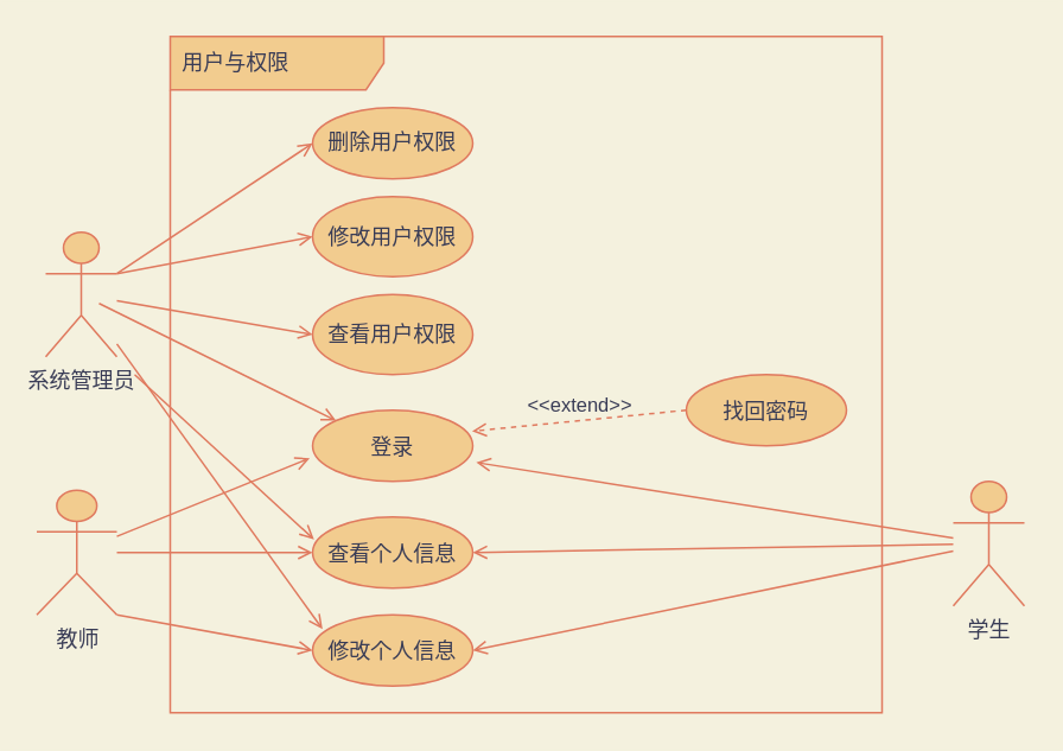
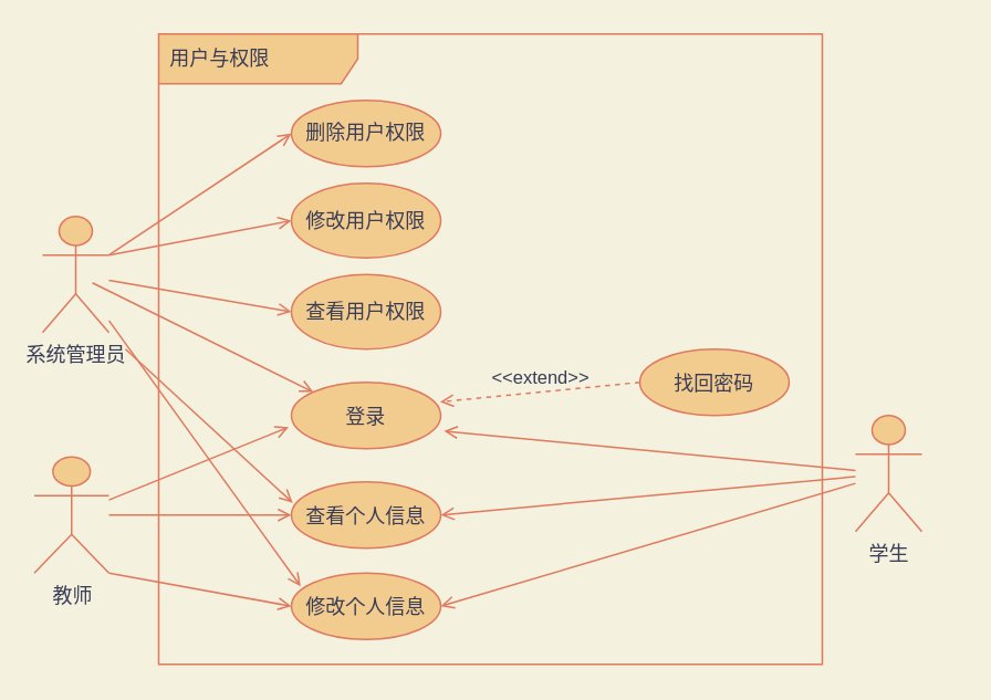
  <mxCell id="0" />
  <mxCell id="1" parent="0" />
  <mxCell id="2" value="系统管理员" style="shape=umlActor;verticalLabelPosition=bottom;verticalAlign=top;html=1;outlineConnect=0;fillColor=#F2CC8F;strokeColor=#E07A5F;fontColor=#393C56;" parent="1" vertex="1"><mxGeometry x="25" y="130" width="40" height="70" as="geometry" /></mxCell>
  <mxCell id="3" value="教师" style="shape=umlActor;verticalLabelPosition=bottom;verticalAlign=top;html=1;outlineConnect=0;fillColor=#F2CC8F;strokeColor=#E07A5F;fontColor=#393C56;" parent="1" vertex="1"><mxGeometry x="20" y="275" width="45" height="70" as="geometry" /></mxCell>
  <mxCell id="4" value="登录" style="ellipse;fillColor=#F2CC8F;strokeColor=#E07A5F;fontColor=#393C56;" parent="1" vertex="1"><mxGeometry x="175" y="230" width="90" height="40" as="geometry" /></mxCell>
  <mxCell id="5" value="" style="endArrow=open;startArrow=none;endFill=0;startFill=0;html=1;verticalAlign=bottom;labelBackgroundColor=none;strokeWidth=1;rounded=0;entryX=0;entryY=0;entryDx=0;entryDy=0;strokeColor=#E07A5F;fontColor=#393C56;" parent="1" target="4" edge="1"><mxGeometry width="160" relative="1" as="geometry"><mxPoint x="55" y="170" as="sourcePoint" /><mxPoint x="385" y="330" as="targetPoint" /></mxGeometry></mxCell>
  <mxCell id="6" value="" style="endArrow=open;startArrow=none;endFill=0;startFill=0;html=1;verticalAlign=bottom;labelBackgroundColor=none;strokeWidth=1;rounded=0;entryX=-0.018;entryY=0.675;entryDx=0;entryDy=0;entryPerimeter=0;strokeColor=#E07A5F;fontColor=#393C56;" parent="1" source="3" target="4" edge="1"><mxGeometry width="160" relative="1" as="geometry"><mxPoint x="65" y="180" as="sourcePoint" /><mxPoint x="198.18" y="245.858" as="targetPoint" /></mxGeometry></mxCell>
  <mxCell id="7" value="查看个人信息" style="ellipse;fillColor=#F2CC8F;strokeColor=#E07A5F;fontColor=#393C56;" parent="1" vertex="1"><mxGeometry x="175" y="290" width="90" height="40" as="geometry" /></mxCell>
  <mxCell id="8" value="修改个人信息" style="ellipse;fillColor=#F2CC8F;strokeColor=#E07A5F;fontColor=#393C56;" parent="1" vertex="1"><mxGeometry x="175" y="345" width="90" height="40" as="geometry" /></mxCell>
  <mxCell id="9" value="" style="endArrow=open;startArrow=none;endFill=0;startFill=0;html=1;verticalAlign=bottom;labelBackgroundColor=none;strokeWidth=1;rounded=0;entryX=0.009;entryY=0.315;entryDx=0;entryDy=0;entryPerimeter=0;strokeColor=#E07A5F;fontColor=#393C56;" parent="1" target="7" edge="1"><mxGeometry width="160" relative="1" as="geometry"><mxPoint x="75" y="210" as="sourcePoint" /><mxPoint x="183.38" y="267" as="targetPoint" /></mxGeometry></mxCell>
  <mxCell id="10" value="" style="endArrow=open;startArrow=none;endFill=0;startFill=0;html=1;verticalAlign=bottom;labelBackgroundColor=none;strokeWidth=1;rounded=0;entryX=0;entryY=0.5;entryDx=0;entryDy=0;strokeColor=#E07A5F;fontColor=#393C56;" parent="1" source="3" target="7" edge="1"><mxGeometry width="160" relative="1" as="geometry"><mxPoint x="85" y="320.889" as="sourcePoint" /><mxPoint x="193.38" y="277" as="targetPoint" /></mxGeometry></mxCell>
  <mxCell id="11" value="" style="endArrow=open;startArrow=none;endFill=0;startFill=0;html=1;verticalAlign=bottom;labelBackgroundColor=none;strokeWidth=1;rounded=0;entryX=0;entryY=0.5;entryDx=0;entryDy=0;exitX=1;exitY=1;exitDx=0;exitDy=0;exitPerimeter=0;strokeColor=#E07A5F;fontColor=#393C56;" parent="1" source="3" target="8" edge="1"><mxGeometry width="160" relative="1" as="geometry"><mxPoint x="85" y="220" as="sourcePoint" /><mxPoint x="185.81" y="312.6" as="targetPoint" /></mxGeometry></mxCell>
  <mxCell id="12" value="" style="endArrow=open;startArrow=none;endFill=0;startFill=0;html=1;verticalAlign=bottom;labelBackgroundColor=none;strokeWidth=1;rounded=0;entryX=0.062;entryY=0.2;entryDx=0;entryDy=0;entryPerimeter=0;strokeColor=#E07A5F;fontColor=#393C56;" parent="1" source="2" target="8" edge="1"><mxGeometry width="160" relative="1" as="geometry"><mxPoint x="95" y="230" as="sourcePoint" /><mxPoint x="195.81" y="322.6" as="targetPoint" /></mxGeometry></mxCell>
- <mxCell id="13" value="学生" style="shape=umlActor;verticalLabelPosition=bottom;verticalAlign=top;html=1;outlineConnect=0;fillColor=#F2CC8F;strokeColor=#E07A5F;fontColor=#393C56;" parent="1" vertex="1"><mxGeometry x="535" y="270" width="40" height="70" as="geometry" /></mxCell>
+ <mxCell id="13" value="学生" style="shape=umlActor;verticalLabelPosition=bottom;verticalAlign=top;html=1;outlineConnect=0;fillColor=#F2CC8F;strokeColor=#E07A5F;fontColor=#393C56;" parent="1" vertex="1"><mxGeometry x="515" y="250" width="40" height="70" as="geometry" /></mxCell>
  <mxCell id="14" value="" style="endArrow=open;startArrow=none;endFill=0;startFill=0;html=1;verticalAlign=bottom;labelBackgroundColor=none;strokeWidth=1;rounded=0;entryX=1.022;entryY=0.735;entryDx=0;entryDy=0;entryPerimeter=0;strokeColor=#E07A5F;fontColor=#393C56;" parent="1" source="13" target="4" edge="1"><mxGeometry width="160" relative="1" as="geometry"><mxPoint x="65" y="180" as="sourcePoint" /><mxPoint x="198.18" y="245.858" as="targetPoint" /></mxGeometry></mxCell>
  <mxCell id="15" value="" style="endArrow=open;startArrow=none;endFill=0;startFill=0;html=1;verticalAlign=bottom;labelBackgroundColor=none;strokeWidth=1;rounded=0;entryX=1;entryY=0.5;entryDx=0;entryDy=0;strokeColor=#E07A5F;fontColor=#393C56;" parent="1" source="13" target="7" edge="1"><mxGeometry width="160" relative="1" as="geometry"><mxPoint x="75" y="190" as="sourcePoint" /><mxPoint x="208.18" y="255.858" as="targetPoint" /></mxGeometry></mxCell>
  <mxCell id="16" value="" style="endArrow=open;startArrow=none;endFill=0;startFill=0;html=1;verticalAlign=bottom;labelBackgroundColor=none;strokeWidth=1;rounded=0;entryX=1;entryY=0.5;entryDx=0;entryDy=0;strokeColor=#E07A5F;fontColor=#393C56;" parent="1" source="13" target="8" edge="1"><mxGeometry width="160" relative="1" as="geometry"><mxPoint x="85" y="200" as="sourcePoint" /><mxPoint x="325" y="350" as="targetPoint" /></mxGeometry></mxCell>
  <mxCell id="17" value="&amp;lt;&amp;lt;extend&amp;gt;&amp;gt;" style="endArrow=open;html=1;rounded=0;align=center;verticalAlign=bottom;dashed=1;endFill=0;labelBackgroundColor=none;entryX=0.996;entryY=0.295;entryDx=0;entryDy=0;entryPerimeter=0;strokeColor=#E07A5F;fontColor=#393C56;" parent="1" target="4" edge="1"><mxGeometry relative="1" as="geometry"><mxPoint x="385" y="230" as="sourcePoint" /><mxPoint x="515" y="230" as="targetPoint" /></mxGeometry></mxCell>
  <mxCell id="18" value="" style="resizable=0;html=1;align=center;verticalAlign=top;labelBackgroundColor=none;fillColor=#F2CC8F;strokeColor=#E07A5F;fontColor=#393C56;" parent="17" connectable="0" vertex="1"><mxGeometry relative="1" as="geometry" /></mxCell>
  <mxCell id="19" value="找回密码" style="ellipse;fillColor=#F2CC8F;strokeColor=#E07A5F;fontColor=#393C56;" parent="1" vertex="1"><mxGeometry x="385" y="210" width="90" height="40" as="geometry" /></mxCell>
  <mxCell id="20" value="查看用户权限" style="ellipse;whiteSpace=wrap;html=1;fillColor=#F2CC8F;strokeColor=#E07A5F;fontColor=#393C56;" parent="1" vertex="1"><mxGeometry x="175" y="165" width="90" height="45" as="geometry" /></mxCell>
  <mxCell id="21" value="" style="endArrow=open;startArrow=none;endFill=0;startFill=0;html=1;verticalAlign=bottom;labelBackgroundColor=none;strokeWidth=1;rounded=0;entryX=0;entryY=0.5;entryDx=0;entryDy=0;strokeColor=#E07A5F;fontColor=#393C56;" parent="1" source="2" target="20" edge="1"><mxGeometry width="160" relative="1" as="geometry"><mxPoint x="65" y="180" as="sourcePoint" /><mxPoint x="198.18" y="245.858" as="targetPoint" /></mxGeometry></mxCell>
  <mxCell id="22" value="修改用户权限" style="ellipse;whiteSpace=wrap;html=1;fillColor=#F2CC8F;strokeColor=#E07A5F;fontColor=#393C56;" parent="1" vertex="1"><mxGeometry x="175" y="110" width="90" height="45" as="geometry" /></mxCell>
  <mxCell id="23" value="删除用户权限" style="ellipse;whiteSpace=wrap;html=1;fillColor=#F2CC8F;strokeColor=#E07A5F;fontColor=#393C56;" parent="1" vertex="1"><mxGeometry x="175" y="60" width="90" height="40" as="geometry" /></mxCell>
  <mxCell id="24" value="" style="endArrow=open;startArrow=none;endFill=0;startFill=0;html=1;verticalAlign=bottom;labelBackgroundColor=none;strokeWidth=1;rounded=0;entryX=0;entryY=0.5;entryDx=0;entryDy=0;exitX=1;exitY=0.333;exitDx=0;exitDy=0;exitPerimeter=0;strokeColor=#E07A5F;fontColor=#393C56;" parent="1" source="2" target="22" edge="1"><mxGeometry width="160" relative="1" as="geometry"><mxPoint x="75" y="178.462" as="sourcePoint" /><mxPoint x="185" y="197.5" as="targetPoint" /></mxGeometry></mxCell>
  <mxCell id="25" value="" style="endArrow=open;startArrow=none;endFill=0;startFill=0;html=1;verticalAlign=bottom;labelBackgroundColor=none;strokeWidth=1;rounded=0;entryX=0;entryY=0.5;entryDx=0;entryDy=0;exitX=1;exitY=0.333;exitDx=0;exitDy=0;exitPerimeter=0;strokeColor=#E07A5F;fontColor=#393C56;" parent="1" source="2" target="23" edge="1"><mxGeometry width="160" relative="1" as="geometry"><mxPoint x="85" y="188.462" as="sourcePoint" /><mxPoint x="195" y="207.5" as="targetPoint" /></mxGeometry></mxCell>
  <mxCell id="26" value="用户与权限" style="shape=umlFrame;whiteSpace=wrap;html=1;width=120;height=30;boundedLbl=1;verticalAlign=middle;align=left;spacingLeft=5;rounded=0;sketch=0;fontColor=#393C56;strokeColor=#E07A5F;fillColor=#F2CC8F;" parent="1" vertex="1"><mxGeometry x="95" y="20" width="400" height="380" as="geometry" /></mxCell>
